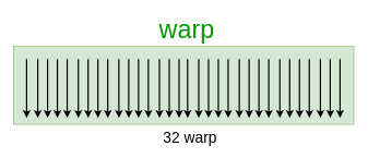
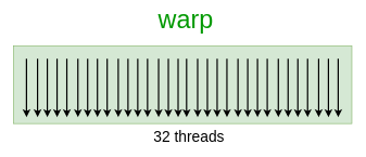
  <mxCell id="0" />
  <mxCell id="1" parent="0" />
  <mxCell id="2" value="" style="rounded=0;whiteSpace=wrap;html=1;fillColor=#d5e8d4;strokeColor=#82b366;" vertex="1" parent="1"><mxGeometry x="20" y="70" width="520" height="120" as="geometry" /></mxCell>
  <mxCell id="3" value="" style="endArrow=classic;html=1;strokeWidth=2;" edge="1" parent="1"><mxGeometry width="50" height="50" relative="1" as="geometry"><mxPoint x="40" y="90" as="sourcePoint" /><mxPoint x="40" y="180" as="targetPoint" /></mxGeometry></mxCell>
  <mxCell id="4" value="" style="endArrow=classic;html=1;strokeWidth=2;" edge="1" parent="1"><mxGeometry width="50" height="50" relative="1" as="geometry"><mxPoint x="57" y="90" as="sourcePoint" /><mxPoint x="57" y="180" as="targetPoint" /></mxGeometry></mxCell>
  <mxCell id="5" value="" style="endArrow=classic;html=1;strokeWidth=2;" edge="1" parent="1"><mxGeometry width="50" height="50" relative="1" as="geometry"><mxPoint x="72" y="90" as="sourcePoint" /><mxPoint x="72" y="180" as="targetPoint" /></mxGeometry></mxCell>
  <mxCell id="6" value="" style="endArrow=classic;html=1;strokeWidth=2;" edge="1" parent="1"><mxGeometry width="50" height="50" relative="1" as="geometry"><mxPoint x="87" y="90" as="sourcePoint" /><mxPoint x="87" y="180" as="targetPoint" /></mxGeometry></mxCell>
  <mxCell id="7" value="" style="endArrow=classic;html=1;strokeWidth=2;" edge="1" parent="1"><mxGeometry width="50" height="50" relative="1" as="geometry"><mxPoint x="149" y="90" as="sourcePoint" /><mxPoint x="149" y="180" as="targetPoint" /></mxGeometry></mxCell>
  <mxCell id="8" value="" style="endArrow=classic;html=1;strokeWidth=2;" edge="1" parent="1"><mxGeometry width="50" height="50" relative="1" as="geometry"><mxPoint x="134" y="90" as="sourcePoint" /><mxPoint x="134" y="180" as="targetPoint" /></mxGeometry></mxCell>
  <mxCell id="9" value="" style="endArrow=classic;html=1;strokeWidth=2;" edge="1" parent="1"><mxGeometry width="50" height="50" relative="1" as="geometry"><mxPoint x="119" y="90" as="sourcePoint" /><mxPoint x="119" y="180" as="targetPoint" /></mxGeometry></mxCell>
  <mxCell id="10" value="" style="endArrow=classic;html=1;strokeWidth=2;" edge="1" parent="1"><mxGeometry width="50" height="50" relative="1" as="geometry"><mxPoint x="102" y="90" as="sourcePoint" /><mxPoint x="102" y="180" as="targetPoint" /></mxGeometry></mxCell>
  <mxCell id="11" value="" style="endArrow=classic;html=1;strokeWidth=2;" edge="1" parent="1"><mxGeometry width="50" height="50" relative="1" as="geometry"><mxPoint x="273" y="90" as="sourcePoint" /><mxPoint x="273" y="180" as="targetPoint" /></mxGeometry></mxCell>
  <mxCell id="12" value="" style="endArrow=classic;html=1;strokeWidth=2;" edge="1" parent="1"><mxGeometry width="50" height="50" relative="1" as="geometry"><mxPoint x="258" y="90" as="sourcePoint" /><mxPoint x="258" y="180" as="targetPoint" /></mxGeometry></mxCell>
  <mxCell id="13" value="" style="endArrow=classic;html=1;strokeWidth=2;" edge="1" parent="1"><mxGeometry width="50" height="50" relative="1" as="geometry"><mxPoint x="243" y="90" as="sourcePoint" /><mxPoint x="243" y="180" as="targetPoint" /></mxGeometry></mxCell>
  <mxCell id="14" value="" style="endArrow=classic;html=1;strokeWidth=2;" edge="1" parent="1"><mxGeometry width="50" height="50" relative="1" as="geometry"><mxPoint x="226" y="90" as="sourcePoint" /><mxPoint x="226" y="180" as="targetPoint" /></mxGeometry></mxCell>
  <mxCell id="15" value="" style="endArrow=classic;html=1;strokeWidth=2;" edge="1" parent="1"><mxGeometry width="50" height="50" relative="1" as="geometry"><mxPoint x="211" y="90" as="sourcePoint" /><mxPoint x="211" y="180" as="targetPoint" /></mxGeometry></mxCell>
  <mxCell id="16" value="" style="endArrow=classic;html=1;strokeWidth=2;" edge="1" parent="1"><mxGeometry width="50" height="50" relative="1" as="geometry"><mxPoint x="196" y="90" as="sourcePoint" /><mxPoint x="196" y="180" as="targetPoint" /></mxGeometry></mxCell>
  <mxCell id="17" value="" style="endArrow=classic;html=1;strokeWidth=2;" edge="1" parent="1"><mxGeometry width="50" height="50" relative="1" as="geometry"><mxPoint x="181" y="90" as="sourcePoint" /><mxPoint x="181" y="180" as="targetPoint" /></mxGeometry></mxCell>
  <mxCell id="18" value="" style="endArrow=classic;html=1;strokeWidth=2;" edge="1" parent="1"><mxGeometry width="50" height="50" relative="1" as="geometry"><mxPoint x="164" y="90" as="sourcePoint" /><mxPoint x="164" y="180" as="targetPoint" /></mxGeometry></mxCell>
  <mxCell id="19" value="" style="endArrow=classic;html=1;strokeWidth=2;" edge="1" parent="1"><mxGeometry width="50" height="50" relative="1" as="geometry"><mxPoint x="286" y="90" as="sourcePoint" /><mxPoint x="286" y="180" as="targetPoint" /></mxGeometry></mxCell>
  <mxCell id="20" value="" style="endArrow=classic;html=1;strokeWidth=2;" edge="1" parent="1"><mxGeometry width="50" height="50" relative="1" as="geometry"><mxPoint x="303" y="90" as="sourcePoint" /><mxPoint x="303" y="180" as="targetPoint" /></mxGeometry></mxCell>
  <mxCell id="21" value="" style="endArrow=classic;html=1;strokeWidth=2;" edge="1" parent="1"><mxGeometry width="50" height="50" relative="1" as="geometry"><mxPoint x="318" y="90" as="sourcePoint" /><mxPoint x="318" y="180" as="targetPoint" /></mxGeometry></mxCell>
  <mxCell id="22" value="" style="endArrow=classic;html=1;strokeWidth=2;" edge="1" parent="1"><mxGeometry width="50" height="50" relative="1" as="geometry"><mxPoint x="333" y="90" as="sourcePoint" /><mxPoint x="333" y="180" as="targetPoint" /></mxGeometry></mxCell>
  <mxCell id="23" value="" style="endArrow=classic;html=1;strokeWidth=2;" edge="1" parent="1"><mxGeometry width="50" height="50" relative="1" as="geometry"><mxPoint x="395" y="90" as="sourcePoint" /><mxPoint x="395" y="180" as="targetPoint" /></mxGeometry></mxCell>
  <mxCell id="24" value="" style="endArrow=classic;html=1;strokeWidth=2;" edge="1" parent="1"><mxGeometry width="50" height="50" relative="1" as="geometry"><mxPoint x="380" y="90" as="sourcePoint" /><mxPoint x="380" y="180" as="targetPoint" /></mxGeometry></mxCell>
  <mxCell id="25" value="" style="endArrow=classic;html=1;strokeWidth=2;" edge="1" parent="1"><mxGeometry width="50" height="50" relative="1" as="geometry"><mxPoint x="365" y="90" as="sourcePoint" /><mxPoint x="365" y="180" as="targetPoint" /></mxGeometry></mxCell>
  <mxCell id="26" value="" style="endArrow=classic;html=1;strokeWidth=2;" edge="1" parent="1"><mxGeometry width="50" height="50" relative="1" as="geometry"><mxPoint x="348" y="90" as="sourcePoint" /><mxPoint x="348" y="180" as="targetPoint" /></mxGeometry></mxCell>
  <mxCell id="27" value="" style="endArrow=classic;html=1;strokeWidth=2;" edge="1" parent="1"><mxGeometry width="50" height="50" relative="1" as="geometry"><mxPoint x="519" y="90" as="sourcePoint" /><mxPoint x="519" y="180" as="targetPoint" /></mxGeometry></mxCell>
  <mxCell id="28" value="" style="endArrow=classic;html=1;strokeWidth=2;" edge="1" parent="1"><mxGeometry width="50" height="50" relative="1" as="geometry"><mxPoint x="504" y="90" as="sourcePoint" /><mxPoint x="504" y="180" as="targetPoint" /></mxGeometry></mxCell>
  <mxCell id="29" value="" style="endArrow=classic;html=1;strokeWidth=2;" edge="1" parent="1"><mxGeometry width="50" height="50" relative="1" as="geometry"><mxPoint x="489" y="90" as="sourcePoint" /><mxPoint x="489" y="180" as="targetPoint" /></mxGeometry></mxCell>
  <mxCell id="30" value="" style="endArrow=classic;html=1;strokeWidth=2;" edge="1" parent="1"><mxGeometry width="50" height="50" relative="1" as="geometry"><mxPoint x="472" y="90" as="sourcePoint" /><mxPoint x="472" y="180" as="targetPoint" /></mxGeometry></mxCell>
  <mxCell id="31" value="" style="endArrow=classic;html=1;strokeWidth=2;" edge="1" parent="1"><mxGeometry width="50" height="50" relative="1" as="geometry"><mxPoint x="457" y="90" as="sourcePoint" /><mxPoint x="457" y="180" as="targetPoint" /></mxGeometry></mxCell>
  <mxCell id="32" value="" style="endArrow=classic;html=1;strokeWidth=2;" edge="1" parent="1"><mxGeometry width="50" height="50" relative="1" as="geometry"><mxPoint x="442" y="90" as="sourcePoint" /><mxPoint x="442" y="180" as="targetPoint" /></mxGeometry></mxCell>
  <mxCell id="33" value="" style="endArrow=classic;html=1;strokeWidth=2;" edge="1" parent="1"><mxGeometry width="50" height="50" relative="1" as="geometry"><mxPoint x="427" y="90" as="sourcePoint" /><mxPoint x="427" y="180" as="targetPoint" /></mxGeometry></mxCell>
  <mxCell id="34" value="" style="endArrow=classic;html=1;strokeWidth=2;" edge="1" parent="1"><mxGeometry width="50" height="50" relative="1" as="geometry"><mxPoint x="410" y="90" as="sourcePoint" /><mxPoint x="410" y="180" as="targetPoint" /></mxGeometry></mxCell>
- <mxCell id="35" value="32 warp" style="text;html=1;strokeColor=none;fillColor=none;align=center;verticalAlign=middle;whiteSpace=wrap;rounded=0;fontSize=23;" vertex="1" parent="1"><mxGeometry x="200" y="200" width="180" height="20" as="geometry" /></mxCell>
- <mxCell id="36" value="warp" style="text;html=1;strokeColor=none;fillColor=none;align=center;verticalAlign=middle;whiteSpace=wrap;rounded=0;fontSize=39;fontColor=#009900;" vertex="1" parent="1"><mxGeometry x="200" y="35" width="170" height="20" as="geometry" /></mxCell>
+ <mxCell id="35" value="32 threads" style="text;html=1;strokeColor=none;fillColor=none;align=center;verticalAlign=middle;whiteSpace=wrap;rounded=0;fontSize=23;" vertex="1" parent="1"><mxGeometry x="200" y="200" width="180" height="20" as="geometry" /></mxCell>
+ <mxCell id="36" value="warp" style="text;html=1;strokeColor=none;fillColor=none;align=center;verticalAlign=middle;whiteSpace=wrap;rounded=0;fontSize=39;fontColor=#009900;" vertex="1" parent="1"><mxGeometry x="200" y="20" width="170" height="20" as="geometry" /></mxCell>
